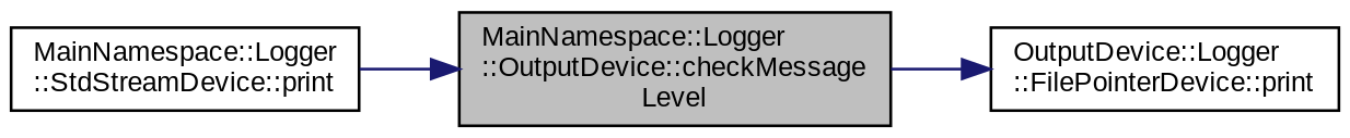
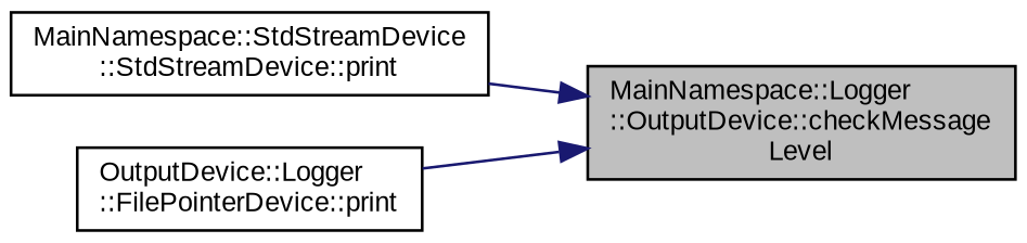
  digraph {
    fontname="Liberation Sans"
    rankdir=RL
    node [color=black fillcolor=white fontname="Liberation Sans" fontsize=10 shape=record style=filled]
    edge [color=midnightblue dir=back fontname="Liberation Sans" fontsize=10 labelfontname=Helvetica labelfontsize=10 style=solid]
    n1 [fillcolor=grey75 fontcolor=black height=0.2 label="MainNamespace::Logger\l::OutputDevice::checkMessage\lLevel" width=0.4]
-   n2 [height=0.2 label="MainNamespace::Logger\l::StdStreamDevice::print" width=0.4]
+   n2 [height=0.2 label="MainNamespace::StdStreamDevice\l::StdStreamDevice::print" width=0.4]
    n3 [height=0.2 label="OutputDevice::Logger\l::FilePointerDevice::print" width=0.4]
    n1 -> n2
-   n3 -> n1
+   n1 -> n3
  }
